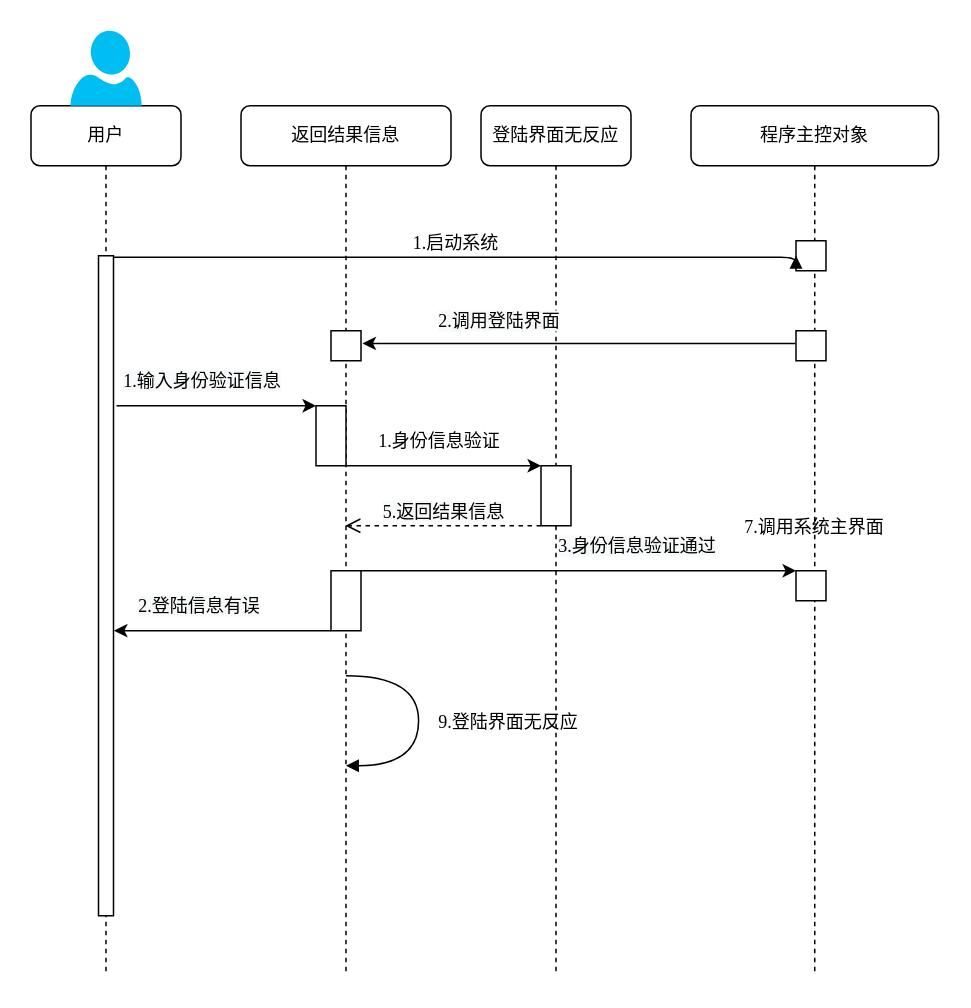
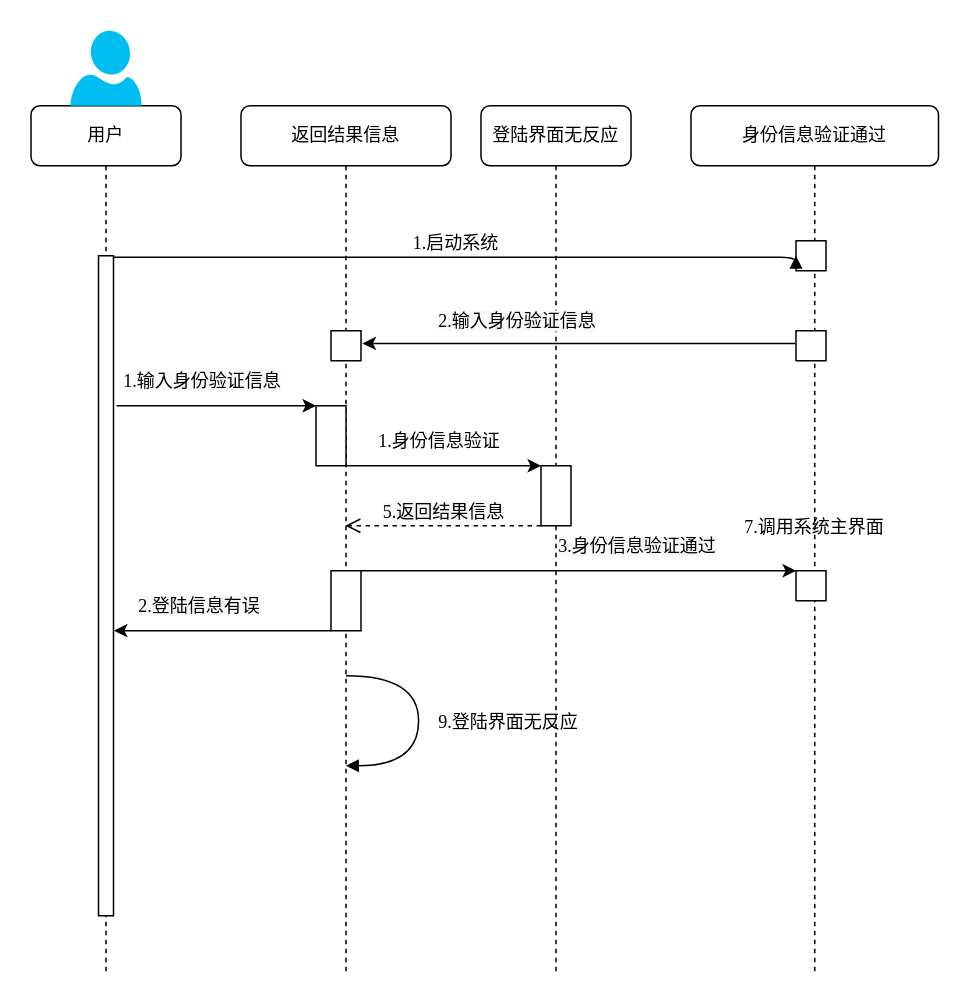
  <mxCell id="0" />
  <mxCell id="1" parent="0" />
  <mxCell id="2" value="返回结果信息" style="shape=umlLifeline;perimeter=lifelinePerimeter;whiteSpace=wrap;html=1;container=1;collapsible=0;recursiveResize=0;outlineConnect=0;rounded=1;shadow=0;comic=0;labelBackgroundColor=none;strokeWidth=1;fontFamily=Verdana;fontSize=12;align=center;" parent="1" vertex="1"><mxGeometry x="160" y="70" width="140" height="580" as="geometry" /></mxCell>
  <mxCell id="3" value="" style="html=1;points=[];perimeter=orthogonalPerimeter;rounded=0;shadow=0;comic=0;labelBackgroundColor=none;strokeColor=#000000;strokeWidth=1;fillColor=#FFFFFF;fontFamily=Verdana;fontSize=12;fontColor=#000000;align=center;" parent="2" vertex="1"><mxGeometry x="60" y="150" width="20" height="20" as="geometry" /></mxCell>
  <mxCell id="4" value="" style="rounded=0;whiteSpace=wrap;html=1;" vertex="1" parent="2"><mxGeometry x="50" y="200" width="20" height="40" as="geometry" /></mxCell>
  <mxCell id="5" value="" style="rounded=0;whiteSpace=wrap;html=1;" vertex="1" parent="2"><mxGeometry x="60" y="310" width="20" height="40" as="geometry" /></mxCell>
  <mxCell id="6" value="登陆界面无反应" style="shape=umlLifeline;perimeter=lifelinePerimeter;whiteSpace=wrap;html=1;container=1;collapsible=0;recursiveResize=0;outlineConnect=0;rounded=1;shadow=0;comic=0;labelBackgroundColor=none;strokeWidth=1;fontFamily=Verdana;fontSize=12;align=center;" parent="1" vertex="1"><mxGeometry x="320" y="70" width="100" height="580" as="geometry" /></mxCell>
  <mxCell id="7" value="" style="rounded=0;whiteSpace=wrap;html=1;" vertex="1" parent="6"><mxGeometry x="40" y="240" width="20" height="40" as="geometry" /></mxCell>
- <mxCell id="8" value="程序主控对象" style="shape=umlLifeline;perimeter=lifelinePerimeter;whiteSpace=wrap;html=1;container=1;collapsible=0;recursiveResize=0;outlineConnect=0;rounded=1;shadow=0;comic=0;labelBackgroundColor=none;strokeWidth=1;fontFamily=Verdana;fontSize=12;align=center;" parent="1" vertex="1"><mxGeometry x="460" y="70" width="165" height="580" as="geometry" /></mxCell>
+ <mxCell id="8" value="身份信息验证通过" style="shape=umlLifeline;perimeter=lifelinePerimeter;whiteSpace=wrap;html=1;container=1;collapsible=0;recursiveResize=0;outlineConnect=0;rounded=1;shadow=0;comic=0;labelBackgroundColor=none;strokeWidth=1;fontFamily=Verdana;fontSize=12;align=center;" parent="1" vertex="1"><mxGeometry x="460" y="70" width="165" height="580" as="geometry" /></mxCell>
  <mxCell id="9" value="" style="rounded=0;whiteSpace=wrap;html=1;" vertex="1" parent="8"><mxGeometry x="70" y="90" width="20" height="20" as="geometry" /></mxCell>
  <mxCell id="10" value="" style="html=1;points=[];perimeter=orthogonalPerimeter;rounded=0;shadow=0;comic=0;labelBackgroundColor=none;strokeWidth=1;fontFamily=Verdana;fontSize=12;align=center;" parent="8" vertex="1"><mxGeometry x="70" y="150" width="20" height="20" as="geometry" /></mxCell>
  <mxCell id="11" value="" style="rounded=0;whiteSpace=wrap;html=1;" vertex="1" parent="8"><mxGeometry x="70" y="310" width="20" height="20" as="geometry" /></mxCell>
  <mxCell id="12" value="用户" style="shape=umlLifeline;perimeter=lifelinePerimeter;whiteSpace=wrap;html=1;container=1;collapsible=0;recursiveResize=0;outlineConnect=0;rounded=1;shadow=0;comic=0;labelBackgroundColor=none;strokeWidth=1;fontFamily=Verdana;fontSize=12;align=center;" parent="1" vertex="1"><mxGeometry x="20" y="70" width="100" height="580" as="geometry" /></mxCell>
  <mxCell id="13" value="" style="html=1;points=[];perimeter=orthogonalPerimeter;rounded=0;shadow=0;comic=0;labelBackgroundColor=none;strokeWidth=1;fontFamily=Verdana;fontSize=12;align=center;" parent="12" vertex="1"><mxGeometry x="45" y="100" width="10" height="440" as="geometry" /></mxCell>
  <mxCell id="14" value="1.启动系统" style="html=1;verticalAlign=bottom;endArrow=block;labelBackgroundColor=none;fontFamily=Verdana;fontSize=12;edgeStyle=elbowEdgeStyle;elbow=vertical;entryX=0;entryY=0.5;entryDx=0;entryDy=0;" parent="1" source="13" target="9" edge="1"><mxGeometry relative="1" as="geometry"><mxPoint x="140" y="180" as="sourcePoint" /><mxPoint x="520" y="171" as="targetPoint" /><Array as="points"><mxPoint x="500" y="171" /></Array></mxGeometry></mxCell>
  <mxCell id="15" value="7.调用系统主界面" style="html=1;verticalAlign=bottom;endArrow=block;labelBackgroundColor=none;fontFamily=Verdana;fontSize=12;elbow=vertical;edgeStyle=orthogonalEdgeStyle;curved=1;" parent="1" edge="1" target="8" source="8"><mxGeometry x="0.128" y="60" relative="1" as="geometry"><mxPoint x="515.333" y="491" as="sourcePoint" /><mxPoint x="520.333" y="529.333" as="targetPoint" /><Array as="points"><mxPoint x="590" y="420" /><mxPoint x="590" y="480" /></Array><mxPoint as="offset" /></mxGeometry></mxCell>
  <mxCell id="16" value="" style="verticalLabelPosition=bottom;html=1;verticalAlign=top;align=center;strokeColor=none;fillColor=#00BEF2;shape=mxgraph.azure.user;" vertex="1" parent="1"><mxGeometry x="46.25" y="20" width="47.5" height="50" as="geometry" /></mxCell>
  <mxCell id="17" value="" style="endArrow=classic;html=1;exitX=-0.021;exitY=0.421;exitDx=0;exitDy=0;exitPerimeter=0;entryX=1.05;entryY=0.421;entryDx=0;entryDy=0;entryPerimeter=0;" edge="1" parent="1" source="10" target="3"><mxGeometry width="50" height="50" relative="1" as="geometry"><mxPoint x="480" y="390" as="sourcePoint" /><mxPoint x="230" y="227" as="targetPoint" /></mxGeometry></mxCell>
- <mxCell id="18" value="&lt;span style=&quot;color: rgb(0 , 0 , 0) ; font-family: &amp;#34;verdana&amp;#34; ; font-size: 12px ; font-style: normal ; font-weight: 400 ; letter-spacing: normal ; text-align: center ; text-indent: 0px ; text-transform: none ; word-spacing: 0px ; background-color: rgb(248 , 249 , 250) ; display: inline ; float: none&quot;&gt;2.调用登陆界面&lt;/span&gt;" style="text;whiteSpace=wrap;html=1;" vertex="1" parent="1"><mxGeometry x="290" y="200" width="120" height="30" as="geometry" /></mxCell>
+ <mxCell id="18" value="&lt;span style=&quot;color: rgb(0 , 0 , 0) ; font-family: &amp;#34;verdana&amp;#34; ; font-size: 12px ; font-style: normal ; font-weight: 400 ; letter-spacing: normal ; text-align: center ; text-indent: 0px ; text-transform: none ; word-spacing: 0px ; background-color: rgb(248 , 249 , 250) ; display: inline ; float: none&quot;&gt;2.输入身份验证信息&lt;/span&gt;" style="text;whiteSpace=wrap;html=1;" vertex="1" parent="1"><mxGeometry x="290" y="200" width="120" height="30" as="geometry" /></mxCell>
  <mxCell id="19" value="" style="endArrow=classic;html=1;exitX=1;exitY=1;exitDx=0;exitDy=0;entryX=0;entryY=0;entryDx=0;entryDy=0;" edge="1" parent="1" source="4" target="7"><mxGeometry width="50" height="50" relative="1" as="geometry"><mxPoint x="260" y="340" as="sourcePoint" /><mxPoint x="360" y="310" as="targetPoint" /></mxGeometry></mxCell>
  <mxCell id="20" value="" style="endArrow=classic;html=1;entryX=0;entryY=0;entryDx=0;entryDy=0;" edge="1" parent="1" target="4"><mxGeometry width="50" height="50" relative="1" as="geometry"><mxPoint x="77" y="270" as="sourcePoint" /><mxPoint x="530" y="340" as="targetPoint" /></mxGeometry></mxCell>
  <mxCell id="21" value="&lt;span style=&quot;color: rgb(0 , 0 , 0) ; font-family: &amp;#34;verdana&amp;#34; ; font-size: 12px ; font-style: normal ; font-weight: 400 ; letter-spacing: normal ; text-align: center ; text-indent: 0px ; text-transform: none ; word-spacing: 0px ; background-color: rgb(248 , 249 , 250) ; display: inline ; float: none&quot;&gt;1.输入身份验证信息&lt;/span&gt;" style="text;whiteSpace=wrap;html=1;" vertex="1" parent="1"><mxGeometry x="80" y="240" width="110" height="30" as="geometry" /></mxCell>
  <mxCell id="22" value="&lt;div style=&quot;text-align: center&quot;&gt;&lt;span&gt;&lt;font face=&quot;verdana&quot;&gt;1.身份信息验证&lt;/font&gt;&lt;/span&gt;&lt;/div&gt;" style="text;whiteSpace=wrap;html=1;" vertex="1" parent="1"><mxGeometry x="250" y="280" width="90" height="30" as="geometry" /></mxCell>
  <mxCell id="23" value="&lt;span style=&quot;font-family: &amp;#34;verdana&amp;#34; ; font-size: 12px ; background-color: rgb(248 , 249 , 250)&quot;&gt;5.返回结果信息&lt;/span&gt;" style="html=1;verticalAlign=bottom;endArrow=open;dashed=1;endSize=8;exitX=0;exitY=1;exitDx=0;exitDy=0;" edge="1" parent="1" source="7" target="2"><mxGeometry relative="1" as="geometry"><mxPoint x="340" y="350" as="sourcePoint" /><mxPoint x="260" y="350" as="targetPoint" /></mxGeometry></mxCell>
  <mxCell id="24" value="" style="endArrow=classic;html=1;entryX=0;entryY=0;entryDx=0;entryDy=0;exitX=1;exitY=0;exitDx=0;exitDy=0;" edge="1" parent="1" source="5" target="11"><mxGeometry width="50" height="50" relative="1" as="geometry"><mxPoint x="250" y="380" as="sourcePoint" /><mxPoint x="530" y="390" as="targetPoint" /></mxGeometry></mxCell>
  <mxCell id="25" value="" style="endArrow=classic;html=1;exitX=0;exitY=1;exitDx=0;exitDy=0;entryX=1.029;entryY=0.568;entryDx=0;entryDy=0;entryPerimeter=0;" edge="1" parent="1" source="5" target="13"><mxGeometry width="50" height="50" relative="1" as="geometry"><mxPoint x="230" y="470" as="sourcePoint" /><mxPoint x="80" y="420" as="targetPoint" /></mxGeometry></mxCell>
  <mxCell id="26" value="&lt;span style=&quot;color: rgb(0 , 0 , 0) ; font-family: &amp;#34;verdana&amp;#34; ; font-size: 12px ; font-style: normal ; font-weight: 400 ; letter-spacing: normal ; text-align: center ; text-indent: 0px ; text-transform: none ; word-spacing: 0px ; background-color: rgb(248 , 249 , 250) ; display: inline ; float: none&quot;&gt;2.登陆信息有误&lt;/span&gt;" style="text;whiteSpace=wrap;html=1;" vertex="1" parent="1"><mxGeometry x="90" y="390" width="90" height="30" as="geometry" /></mxCell>
  <mxCell id="27" value="9.登陆界面无反应" style="html=1;verticalAlign=bottom;endArrow=block;labelBackgroundColor=none;fontFamily=Verdana;fontSize=12;elbow=vertical;edgeStyle=orthogonalEdgeStyle;curved=1;" edge="1" parent="1"><mxGeometry x="0.128" y="60" relative="1" as="geometry"><mxPoint x="230.001" y="450" as="sourcePoint" /><mxPoint x="230.001" y="510" as="targetPoint" /><Array as="points"><mxPoint x="278.43" y="450" /><mxPoint x="278.43" y="510" /></Array><mxPoint as="offset" /></mxGeometry></mxCell>
  <mxCell id="28" value="&lt;span style=&quot;color: rgb(0 , 0 , 0) ; font-family: &amp;#34;verdana&amp;#34; ; font-size: 12px ; font-style: normal ; font-weight: 400 ; letter-spacing: normal ; text-align: center ; text-indent: 0px ; text-transform: none ; word-spacing: 0px ; background-color: rgb(248 , 249 , 250) ; display: inline ; float: none&quot;&gt;3.身份信息验证通过&lt;/span&gt;" style="text;whiteSpace=wrap;html=1;" vertex="1" parent="1"><mxGeometry x="370" y="350" width="120" height="30" as="geometry" /></mxCell>
